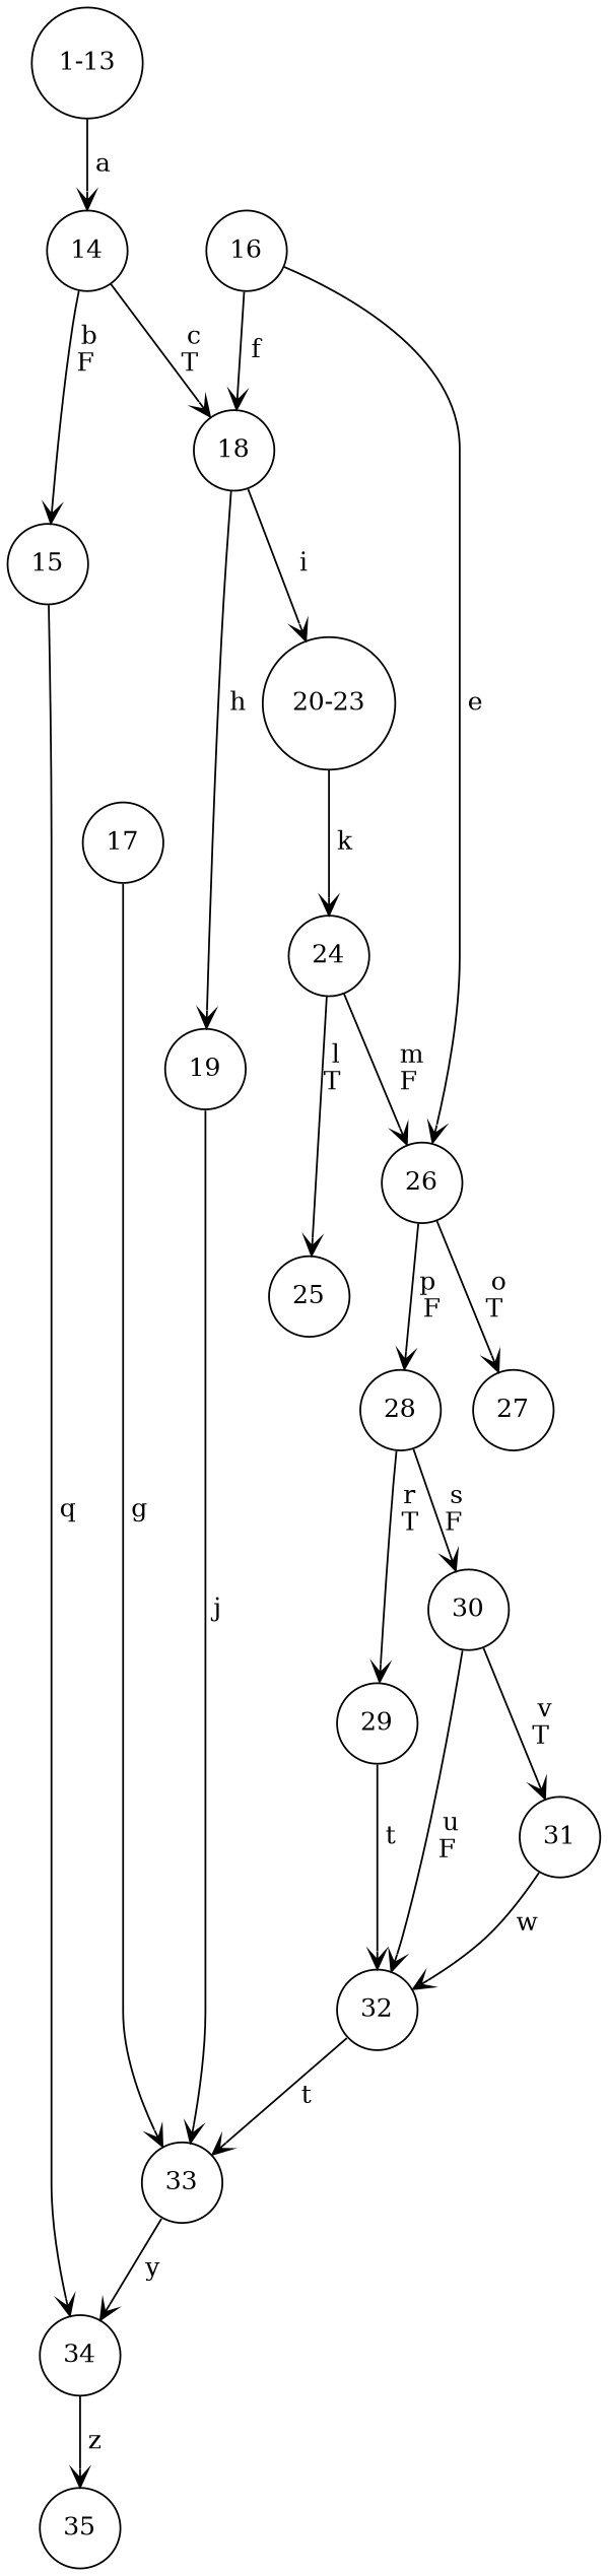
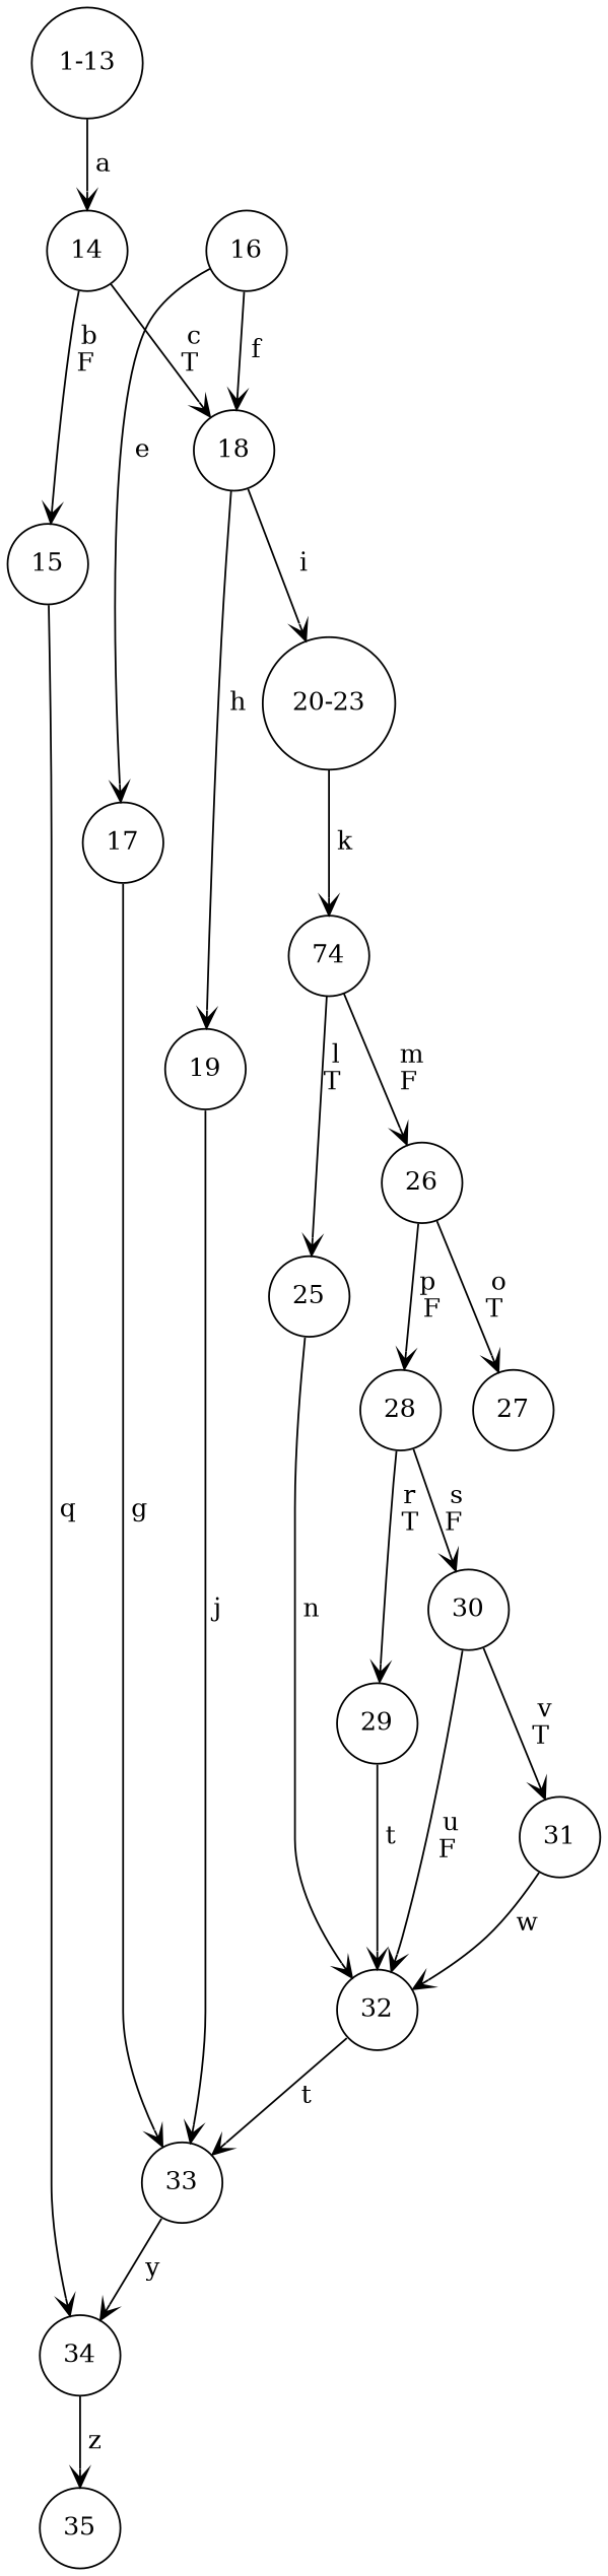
  digraph {
    node [shape=circle]
    edge [arrowhead=vee arrowtail=dot]
    "1-13"
    14
    15
    18
    34
    16
    17
    35
    33
    19
    "20-23"
-   24
+   24 [label=74]
    25
    26
    32
    27
    28
    29
    30
    31
    "1-13" -> 14 [label=" a"]
    14 -> 15 [label=" b\nF"]
    14 -> 18 [label=" c\nT"]
    15 -> 34 [label=" q"]
    18 -> 19 [label=" h"]
    18 -> "20-23" [label=" i"]
    34 -> 35 [label=" z"]
    16 -> 18 [label=" f"]
-   16 -> 26 [label=" e"]
+   16 -> 17 [label=" e"]
    17 -> 33 [label=" g"]
    33 -> 34 [label=" y"]
    19 -> 33 [label=" j"]
    "20-23" -> 24 [label=" k"]
    24 -> 25 [label=" l\nT"]
    24 -> 26 [label=" m\nF"]
+   25 -> 32 [label=" n"]
    26 -> 27 [label=" o\nT"]
    26 -> 28 [label="p\n F"]
    32 -> 33 [label=" t"]
    28 -> 29 [label=" r\n T"]
    28 -> 30 [label=" s\nF"]
    29 -> 32 [label=" t"]
    30 -> 32 [label=" u\nF"]
    30 -> 31 [label=" v\nT"]
    31 -> 32 [label=" w"]
  }
